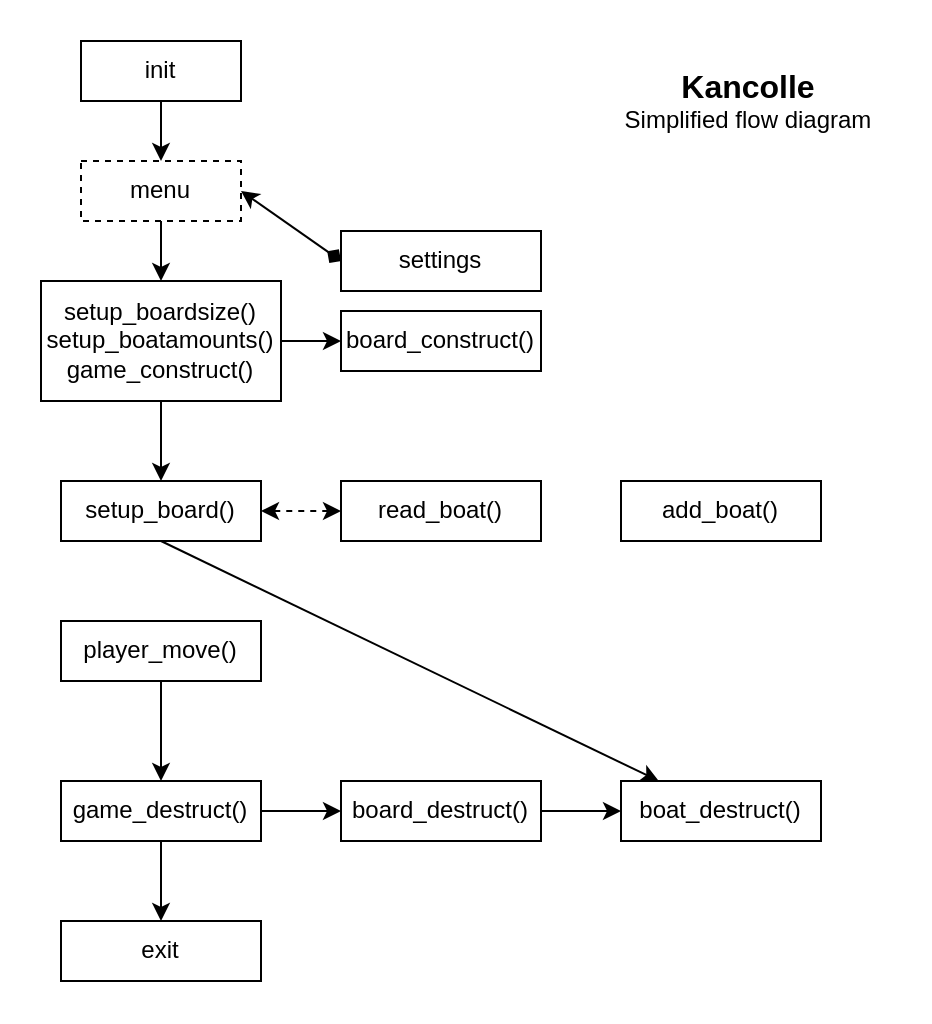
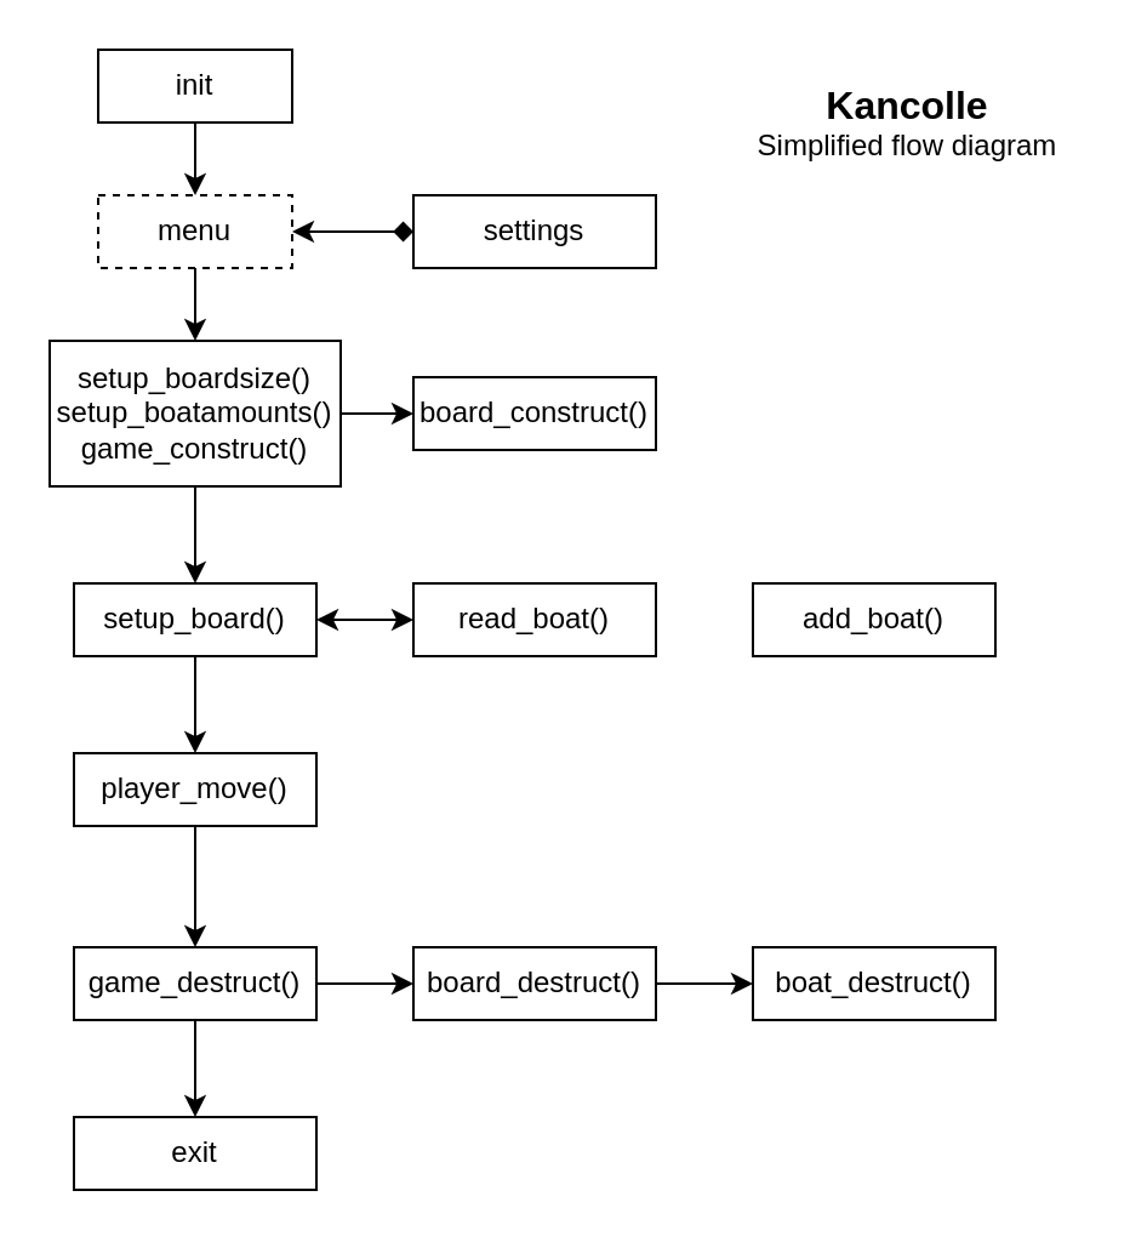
  <mxCell id="0" />
  <mxCell id="1" parent="0" />
  <mxCell id="2" value="&lt;div&gt;init&lt;/div&gt;" style="rounded=0;whiteSpace=wrap;html=1;" vertex="1" parent="1"><mxGeometry x="40" y="20" width="80" height="30" as="geometry" /></mxCell>
  <mxCell id="3" value="menu" style="rounded=0;whiteSpace=wrap;html=1;dashed=1;" vertex="1" parent="1"><mxGeometry x="40" y="80" width="80" height="30" as="geometry" /></mxCell>
  <mxCell id="4" value="&lt;div&gt;&lt;br&gt;&lt;/div&gt;&lt;div&gt;setup_boardsize()&lt;/div&gt;setup_boatamounts()&lt;br&gt;&lt;div&gt;game_construct()&lt;/div&gt;&lt;div&gt;&lt;br&gt;&lt;/div&gt;" style="rounded=0;whiteSpace=wrap;html=1;" vertex="1" parent="1"><mxGeometry x="20" y="140" width="120" height="60" as="geometry" /></mxCell>
  <mxCell id="5" value="board_construct()" style="rounded=0;whiteSpace=wrap;html=1;" vertex="1" parent="1"><mxGeometry x="170" y="155" width="100" height="30" as="geometry" /></mxCell>
  <mxCell id="6" value="" style="endArrow=diamond;startArrow=classic;html=1;exitX=1;exitY=0.5;exitDx=0;exitDy=0;entryX=0;entryY=0.5;entryDx=0;entryDy=0;" edge="1" parent="1" source="3" target="7"><mxGeometry width="50" height="50" relative="1" as="geometry"><mxPoint x="150" y="94.5" as="sourcePoint" /><mxPoint x="190" y="94.5" as="targetPoint" /></mxGeometry></mxCell>
- <mxCell id="7" value="settings" style="rounded=0;whiteSpace=wrap;html=1;" vertex="1" parent="1"><mxGeometry x="170" y="115" width="100" height="30" as="geometry" /></mxCell>
+ <mxCell id="7" value="settings" style="rounded=0;whiteSpace=wrap;html=1;" vertex="1" parent="1"><mxGeometry x="170" y="80" width="100" height="30" as="geometry" /></mxCell>
  <mxCell id="8" value="setup_board()" style="rounded=0;whiteSpace=wrap;html=1;" vertex="1" parent="1"><mxGeometry x="30" y="240" width="100" height="30" as="geometry" /></mxCell>
  <mxCell id="9" value="player_move()" style="rounded=0;whiteSpace=wrap;html=1;" vertex="1" parent="1"><mxGeometry x="30" y="310" width="100" height="30" as="geometry" /></mxCell>
- <mxCell id="10" style="edgeStyle=none;orthogonalLoop=1;jettySize=auto;html=1;exitX=0;exitY=0.5;exitDx=0;exitDy=0;startArrow=classic;dashed=1;" edge="1" parent="1" source="11" target="8"><mxGeometry relative="1" as="geometry" /></mxCell>
+ <mxCell id="10" style="edgeStyle=none;orthogonalLoop=1;jettySize=auto;html=1;exitX=0;exitY=0.5;exitDx=0;exitDy=0;startArrow=classic;" edge="1" parent="1" source="11" target="8"><mxGeometry relative="1" as="geometry" /></mxCell>
  <mxCell id="11" value="&lt;div&gt;read_boat()&lt;/div&gt;" style="rounded=0;whiteSpace=wrap;html=1;" vertex="1" parent="1"><mxGeometry x="170" y="240" width="100" height="30" as="geometry" /></mxCell>
  <mxCell id="12" value="" style="endArrow=classic;html=1;exitX=0.5;exitY=1;exitDx=0;exitDy=0;entryX=0.5;entryY=0;entryDx=0;entryDy=0;" edge="1" parent="1" source="3" target="4"><mxGeometry width="50" height="50" relative="1" as="geometry"><mxPoint x="200" y="370" as="sourcePoint" /><mxPoint x="250" y="320" as="targetPoint" /></mxGeometry></mxCell>
  <mxCell id="13" value="" style="endArrow=classic;html=1;exitX=0.5;exitY=1;exitDx=0;exitDy=0;entryX=0.5;entryY=0;entryDx=0;entryDy=0;" edge="1" parent="1" source="2" target="3"><mxGeometry width="50" height="50" relative="1" as="geometry"><mxPoint x="200" y="370" as="sourcePoint" /><mxPoint x="250" y="320" as="targetPoint" /></mxGeometry></mxCell>
  <mxCell id="14" value="" style="endArrow=classic;html=1;exitX=0.5;exitY=1;exitDx=0;exitDy=0;" edge="1" parent="1" source="4" target="8"><mxGeometry width="50" height="50" relative="1" as="geometry"><mxPoint x="200" y="350" as="sourcePoint" /><mxPoint x="250" y="300" as="targetPoint" /></mxGeometry></mxCell>
- <mxCell id="15" value="" style="endArrow=classic;html=1;exitX=0.5;exitY=1;exitDx=0;exitDy=0;" edge="1" parent="1" source="8" target="19"><mxGeometry width="50" height="50" relative="1" as="geometry"><mxPoint x="200" y="350" as="sourcePoint" /><mxPoint x="250" y="300" as="targetPoint" /></mxGeometry></mxCell>
+ <mxCell id="15" value="" style="endArrow=classic;html=1;exitX=0.5;exitY=1;exitDx=0;exitDy=0;entryX=0.5;entryY=0;entryDx=0;entryDy=0;" edge="1" parent="1" source="8" target="9"><mxGeometry width="50" height="50" relative="1" as="geometry"><mxPoint x="200" y="350" as="sourcePoint" /><mxPoint x="250" y="300" as="targetPoint" /></mxGeometry></mxCell>
  <mxCell id="16" value="" style="endArrow=classic;html=1;exitX=0.5;exitY=1;exitDx=0;exitDy=0;" edge="1" parent="1" source="9"><mxGeometry width="50" height="50" relative="1" as="geometry"><mxPoint x="200" y="350" as="sourcePoint" /><mxPoint x="80" y="390" as="targetPoint" /></mxGeometry></mxCell>
  <mxCell id="17" value="game_destruct()" style="rounded=0;whiteSpace=wrap;html=1;" vertex="1" parent="1"><mxGeometry x="30" y="390" width="100" height="30" as="geometry" /></mxCell>
  <mxCell id="18" value="board_destruct()" style="rounded=0;whiteSpace=wrap;html=1;" vertex="1" parent="1"><mxGeometry x="170" y="390" width="100" height="30" as="geometry" /></mxCell>
  <mxCell id="19" value="boat_destruct()" style="rounded=0;whiteSpace=wrap;html=1;" vertex="1" parent="1"><mxGeometry x="310" y="390" width="100" height="30" as="geometry" /></mxCell>
  <mxCell id="20" value="" style="endArrow=classic;html=1;exitX=1;exitY=0.5;exitDx=0;exitDy=0;entryX=0;entryY=0.5;entryDx=0;entryDy=0;" edge="1" parent="1" source="17" target="18"><mxGeometry width="50" height="50" relative="1" as="geometry"><mxPoint x="200" y="350" as="sourcePoint" /><mxPoint x="250" y="300" as="targetPoint" /></mxGeometry></mxCell>
  <mxCell id="21" value="" style="endArrow=classic;html=1;exitX=1;exitY=0.5;exitDx=0;exitDy=0;entryX=0;entryY=0.5;entryDx=0;entryDy=0;" edge="1" parent="1" source="18" target="19"><mxGeometry width="50" height="50" relative="1" as="geometry"><mxPoint x="200" y="350" as="sourcePoint" /><mxPoint x="250" y="300" as="targetPoint" /></mxGeometry></mxCell>
  <mxCell id="22" value="&lt;div style=&quot;font-size: 16px&quot;&gt;&lt;b&gt;Kancolle&lt;/b&gt;&lt;/div&gt;&lt;div&gt;Simplified flow diagram&lt;br&gt;&lt;/div&gt;" style="text;html=1;strokeColor=none;fillColor=none;align=center;verticalAlign=middle;whiteSpace=wrap;rounded=0;" vertex="1" parent="1"><mxGeometry x="304" y="20" width="140" height="60" as="geometry" /></mxCell>
  <mxCell id="23" value="" style="endArrow=classic;html=1;exitX=0.5;exitY=1;exitDx=0;exitDy=0;" edge="1" parent="1" source="17" target="24"><mxGeometry width="50" height="50" relative="1" as="geometry"><mxPoint x="200" y="350" as="sourcePoint" /><mxPoint x="250" y="300" as="targetPoint" /></mxGeometry></mxCell>
  <mxCell id="24" value="exit" style="rounded=0;whiteSpace=wrap;html=1;" vertex="1" parent="1"><mxGeometry x="30" y="460" width="100" height="30" as="geometry" /></mxCell>
  <mxCell id="25" value="" style="endArrow=classic;html=1;exitX=1;exitY=0.5;exitDx=0;exitDy=0;" edge="1" parent="1" source="4"><mxGeometry width="50" height="50" relative="1" as="geometry"><mxPoint x="200" y="350" as="sourcePoint" /><mxPoint x="170" y="170" as="targetPoint" /></mxGeometry></mxCell>
  <mxCell id="26" value="add_boat()" style="rounded=0;whiteSpace=wrap;html=1;" vertex="1" parent="1"><mxGeometry x="310" y="240" width="100" height="30" as="geometry" /></mxCell>
